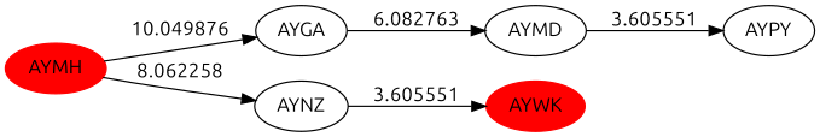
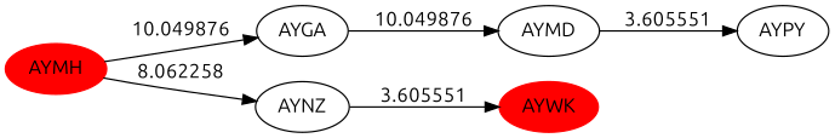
  digraph {
    fontname=Ubuntu
    rankdir=LR
    scale=0.5
    node [fontname=Ubuntu]
    edge [fontname=Ubuntu]
    AYMH [color=red style=filled]
    AYGA
    AYNZ
    AYMD
    AYWK [color=red style=filled]
    AYPY
    AYMH -> AYGA [label=10.049876]
    AYMH -> AYNZ [label=8.062258]
-   AYGA -> AYMD [label=6.082763]
+   AYGA -> AYMD [label=10.049876]
    AYNZ -> AYWK [label=3.605551]
    AYMD -> AYPY [label=3.605551]
  }
